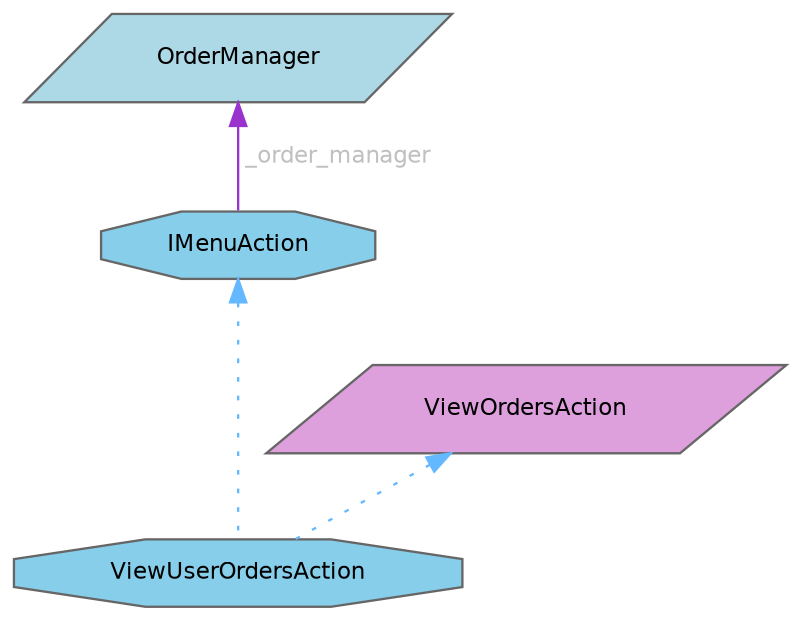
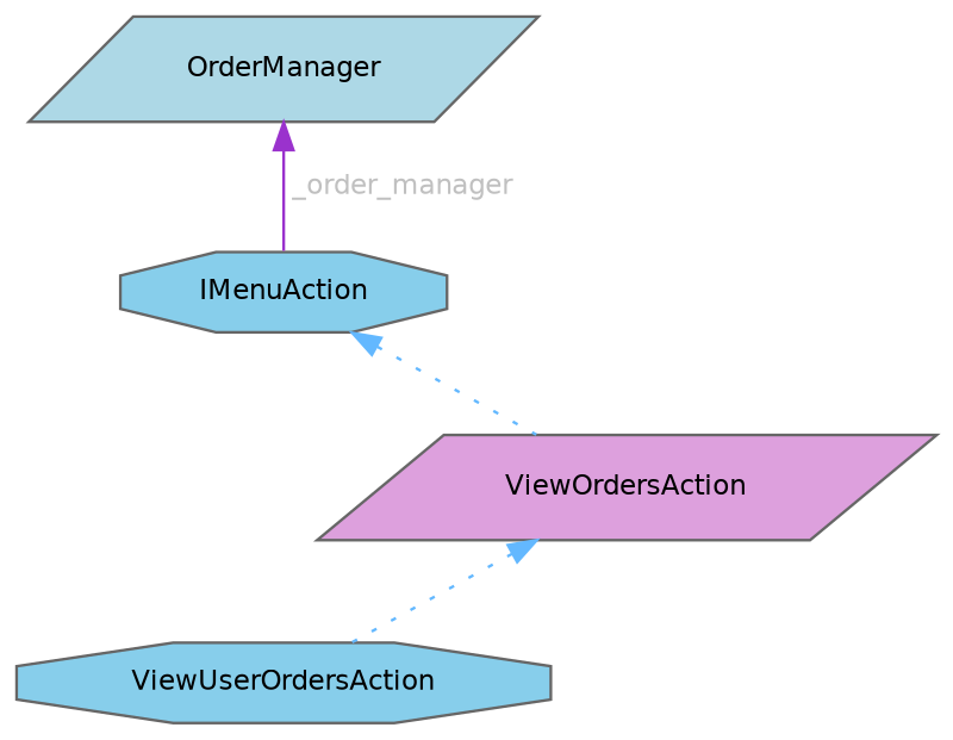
  digraph {
    node [color=gray40 fillcolor=skyblue fontname=Helvetica fontsize=10 shape=octagon style=filled]
    edge [color=steelblue1 dir=back fontname=Helvetica fontsize=10 labelfontname=Helvetica labelfontsize=10 style=dotted]
    n1 [fontcolor=black height=0.2 label=ViewUserOrdersAction width=0.4]
    n2 [fillcolor=plum height=0.2 label=ViewOrdersAction shape=parallelogram width=0.4]
    n3 [height=0.2 label=IMenuAction width=0.4]
    n4 [fillcolor=lightblue height=0.2 label=OrderManager shape=parallelogram width=0.4]
    n2 -> n1
-   n3 -> n1
+   n3 -> n2
    n4 -> n3 [color=darkorchid3 fontcolor=grey label=" _order_manager" style=solid]
  }
